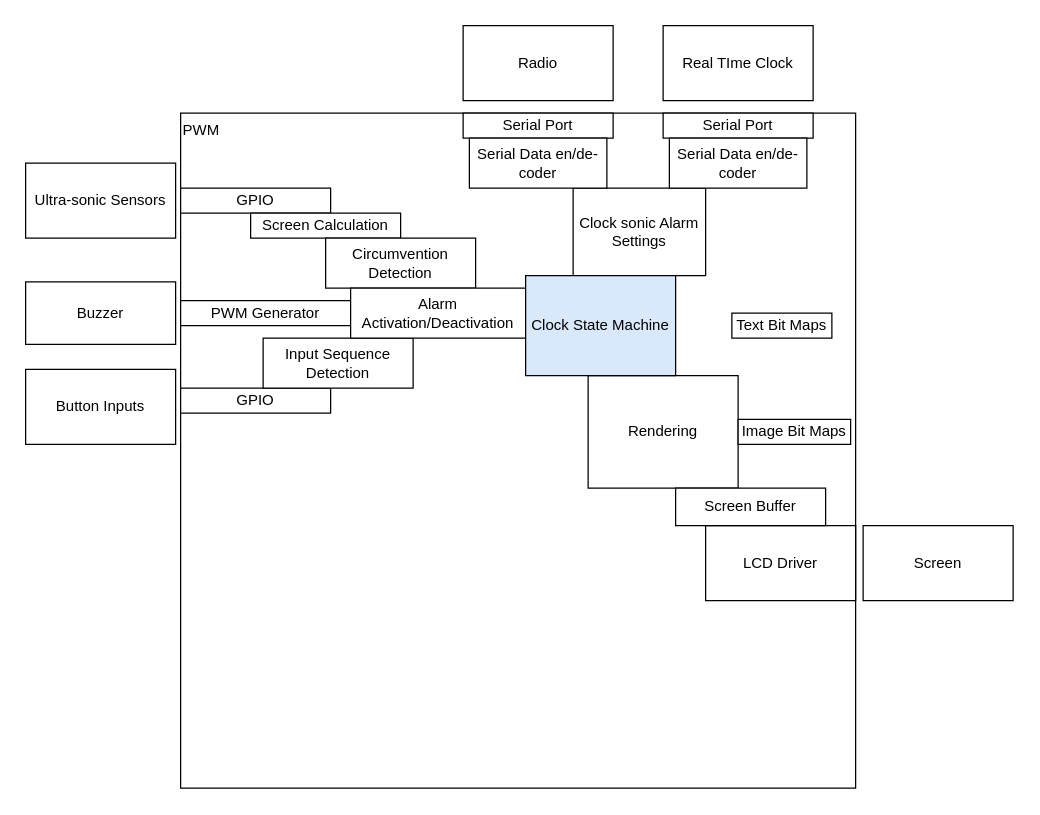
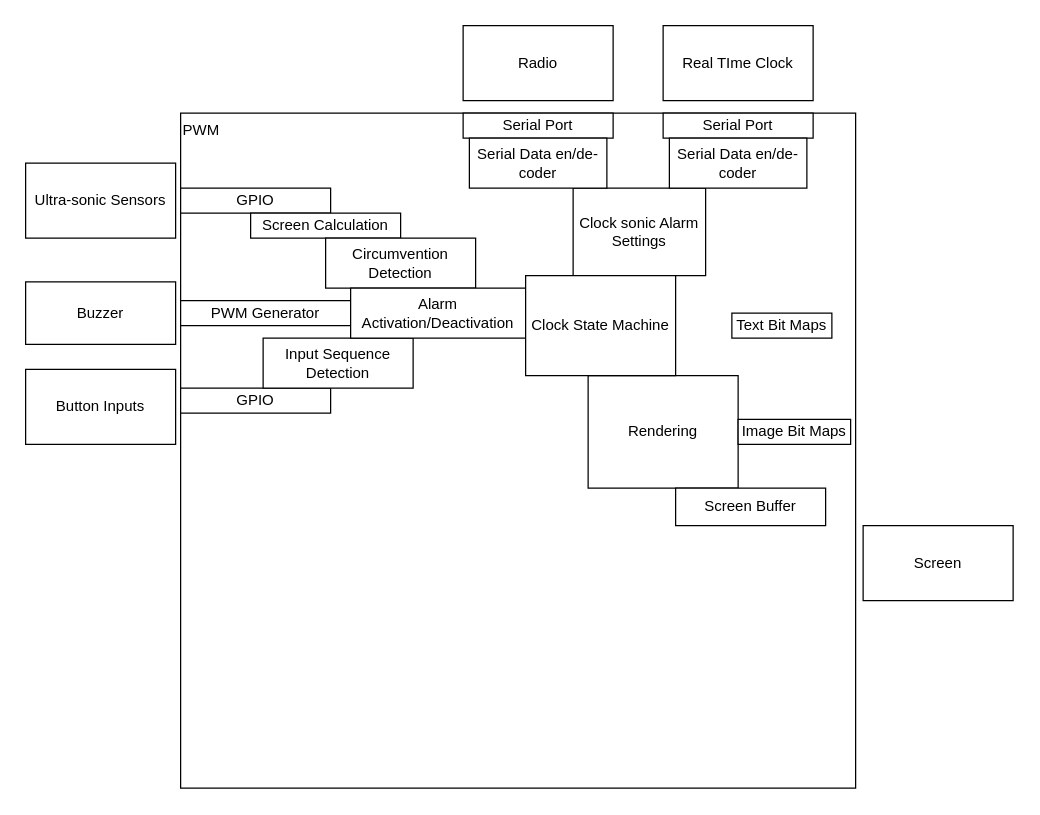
  <mxCell id="0" />
  <mxCell id="1" parent="0" />
  <mxCell id="2" value="PWM" style="whiteSpace=wrap;html=1;aspect=fixed;align=left;verticalAlign=top;" vertex="1" parent="1"><mxGeometry x="144" y="90" width="540" height="540" as="geometry" /></mxCell>
  <mxCell id="3" value="GPIO" style="rounded=0;whiteSpace=wrap;html=1;" vertex="1" parent="1"><mxGeometry x="144" y="310" width="120" height="20" as="geometry" /></mxCell>
  <mxCell id="4" value="Serial Port" style="rounded=0;whiteSpace=wrap;html=1;" vertex="1" parent="1"><mxGeometry x="370" y="90" width="120" height="20" as="geometry" /></mxCell>
  <mxCell id="5" value="PWM Generator" style="rounded=0;whiteSpace=wrap;html=1;" vertex="1" parent="1"><mxGeometry x="144" y="240" width="136" height="20" as="geometry" /></mxCell>
  <mxCell id="6" value="GPIO" style="rounded=0;whiteSpace=wrap;html=1;" vertex="1" parent="1"><mxGeometry x="144" y="150" width="120" height="20" as="geometry" /></mxCell>
  <mxCell id="7" value="Screen Calculation" style="rounded=0;whiteSpace=wrap;html=1;" vertex="1" parent="1"><mxGeometry x="200" y="170" width="120" height="20" as="geometry" /></mxCell>
  <mxCell id="8" value="Circumvention Detection" style="rounded=0;whiteSpace=wrap;html=1;" vertex="1" parent="1"><mxGeometry x="260" y="190" width="120" height="40" as="geometry" /></mxCell>
  <mxCell id="9" value="Input Sequence&lt;br&gt;Detection&lt;br&gt;" style="rounded=0;whiteSpace=wrap;html=1;" vertex="1" parent="1"><mxGeometry x="210" y="270" width="120" height="40" as="geometry" /></mxCell>
  <mxCell id="10" value="Alarm Activation/Deactivation" style="rounded=0;whiteSpace=wrap;html=1;" vertex="1" parent="1"><mxGeometry x="280" y="230" width="140" height="40" as="geometry" /></mxCell>
  <mxCell id="11" value="Clock sonic Alarm Settings" style="rounded=0;whiteSpace=wrap;html=1;" vertex="1" parent="1"><mxGeometry x="458" y="150" width="106" height="70" as="geometry" /></mxCell>
  <mxCell id="12" value="Serial Port" style="rounded=0;whiteSpace=wrap;html=1;" vertex="1" parent="1"><mxGeometry x="530" y="90" width="120" height="20" as="geometry" /></mxCell>
- <mxCell id="13" value="LCD Driver" style="rounded=0;whiteSpace=wrap;html=1;" vertex="1" parent="1"><mxGeometry x="564" y="420" width="120" height="60" as="geometry" /></mxCell>
  <mxCell id="14" value="Rendering" style="rounded=0;whiteSpace=wrap;html=1;" vertex="1" parent="1"><mxGeometry x="470" y="300" width="120" height="90" as="geometry" /></mxCell>
  <mxCell id="15" value="Screen Buffer" style="rounded=0;whiteSpace=wrap;html=1;" vertex="1" parent="1"><mxGeometry x="540" y="390" width="120" height="30" as="geometry" /></mxCell>
  <mxCell id="16" value="Text Bit Maps" style="rounded=0;whiteSpace=wrap;html=1;" vertex="1" parent="1"><mxGeometry x="585" y="250" width="80" height="20" as="geometry" /></mxCell>
  <mxCell id="17" value="Image Bit Maps" style="rounded=0;whiteSpace=wrap;html=1;" vertex="1" parent="1"><mxGeometry x="590" y="335" width="90" height="20" as="geometry" /></mxCell>
- <mxCell id="18" value="Clock State Machine" style="rounded=0;whiteSpace=wrap;html=1;fillColor=#dae8fc;" vertex="1" parent="1"><mxGeometry x="420" y="220" width="120" height="80" as="geometry" /></mxCell>
+ <mxCell id="18" value="Clock State Machine" style="rounded=0;whiteSpace=wrap;html=1;" vertex="1" parent="1"><mxGeometry x="420" y="220" width="120" height="80" as="geometry" /></mxCell>
  <mxCell id="19" value="Serial Data en/de-coder" style="rounded=0;whiteSpace=wrap;html=1;" vertex="1" parent="1"><mxGeometry x="375" y="110" width="110" height="40" as="geometry" /></mxCell>
  <mxCell id="20" value="Serial Data en/de-coder" style="rounded=0;whiteSpace=wrap;html=1;" vertex="1" parent="1"><mxGeometry x="535" y="110" width="110" height="40" as="geometry" /></mxCell>
  <mxCell id="21" style="edgeStyle=orthogonalEdgeStyle;rounded=0;orthogonalLoop=1;jettySize=auto;html=1;exitX=0.5;exitY=1;exitDx=0;exitDy=0;" edge="1" parent="1" source="2" target="2"><mxGeometry relative="1" as="geometry" /></mxCell>
  <mxCell id="22" value="Button Inputs" style="rounded=0;whiteSpace=wrap;html=1;" vertex="1" parent="1"><mxGeometry x="20" y="295" width="120" height="60" as="geometry" /></mxCell>
  <mxCell id="23" value="Ultra-sonic Sensors" style="rounded=0;whiteSpace=wrap;html=1;" vertex="1" parent="1"><mxGeometry x="20" y="130" width="120" height="60" as="geometry" /></mxCell>
  <mxCell id="24" value="Buzzer" style="rounded=0;whiteSpace=wrap;html=1;" vertex="1" parent="1"><mxGeometry x="20" y="225" width="120" height="50" as="geometry" /></mxCell>
  <mxCell id="25" value="Screen" style="rounded=0;whiteSpace=wrap;html=1;" vertex="1" parent="1"><mxGeometry x="690" y="420" width="120" height="60" as="geometry" /></mxCell>
  <mxCell id="26" value="Radio" style="rounded=0;whiteSpace=wrap;html=1;" vertex="1" parent="1"><mxGeometry x="370" y="20" width="120" height="60" as="geometry" /></mxCell>
  <mxCell id="27" value="Real TIme Clock" style="rounded=0;whiteSpace=wrap;html=1;" vertex="1" parent="1"><mxGeometry x="530" y="20" width="120" height="60" as="geometry" /></mxCell>
